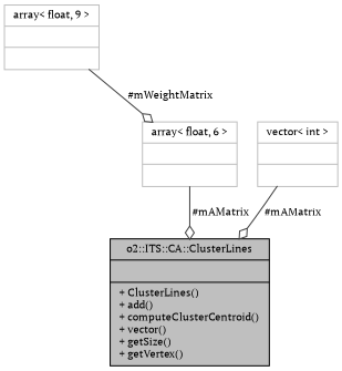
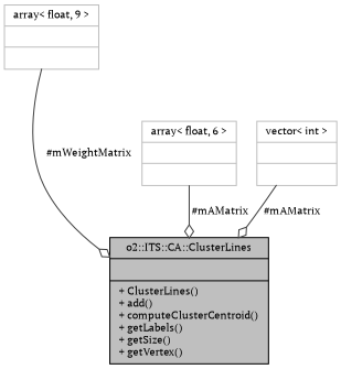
  digraph {
    fontname="PT Serif"
    node [color=grey75 fontname="PT Serif" fontsize=10 shape=record]
    edge [arrowhead=odiamond color=grey25 fontname="PT Serif" fontsize=10 labelfontname=Helvetica labelfontsize=10 style=solid]
-   n1 [color=black fillcolor=grey75 fontcolor=black height=0.2 label="{o2::ITS::CA::ClusterLines\n||+ ClusterLines()\l+ add()\l+ computeClusterCentroid()\l+ vector()\l+ getSize()\l+ getVertex()\l}" style=filled width=0.4]
+   n1 [color=black fillcolor=grey75 fontcolor=black height=0.2 label="{o2::ITS::CA::ClusterLines\n||+ ClusterLines()\l+ add()\l+ computeClusterCentroid()\l+ getLabels()\l+ getSize()\l+ getVertex()\l}" style=filled width=0.4]
    n2 [height=0.2 label="{array\< float, 6 \>\n||}" width=0.4]
    n3 [height=0.2 label="{array\< float, 9 \>\n||}" width=0.4]
    n4 [height=0.2 label="{vector\< int \>\n||}" width=0.4]
    n2 -> n1 [label=" #mAMatrix"]
-   n3 -> n2 [label=" #mWeightMatrix"]
+   n3 -> n1 [label=" #mWeightMatrix"]
    n4 -> n1 [label=" #mAMatrix"]
  }
